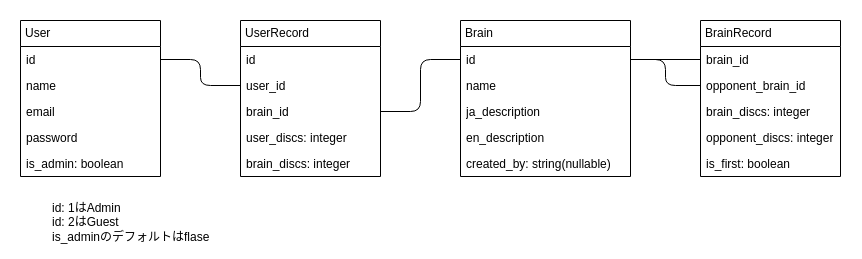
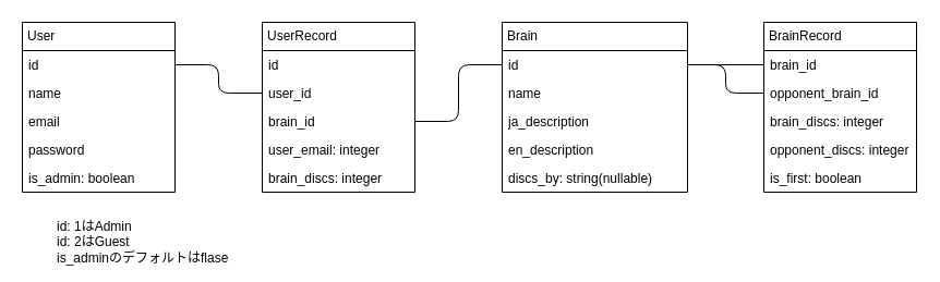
  <mxCell id="0" />
  <mxCell id="1" parent="0" />
  <mxCell id="2" value="User" style="swimlane;fontStyle=0;childLayout=stackLayout;horizontal=1;startSize=26;fillColor=none;horizontalStack=0;resizeParent=1;resizeParentMax=0;resizeLast=0;collapsible=1;marginBottom=0;whiteSpace=wrap;html=1;strokeColor=default;strokeWidth=1;align=left;verticalAlign=middle;spacingLeft=3;spacingRight=3;spacingTop=-1;fontFamily=Helvetica;fontSize=12;fontColor=default;labelBackgroundColor=default;" parent="1" vertex="1"><mxGeometry x="20" y="20" width="140" height="156" as="geometry" /></mxCell>
  <mxCell id="3" value="id" style="text;strokeColor=none;fillColor=none;align=left;verticalAlign=top;spacingLeft=4;spacingRight=4;overflow=hidden;rotatable=0;points=[[0,0.5],[1,0.5]];portConstraint=eastwest;whiteSpace=wrap;html=1;fontFamily=Helvetica;fontSize=12;fontColor=default;labelBackgroundColor=default;" parent="2" vertex="1"><mxGeometry y="26" width="140" height="26" as="geometry" /></mxCell>
  <mxCell id="4" value="name" style="text;strokeColor=none;fillColor=none;align=left;verticalAlign=top;spacingLeft=4;spacingRight=4;overflow=hidden;rotatable=0;points=[[0,0.5],[1,0.5]];portConstraint=eastwest;whiteSpace=wrap;html=1;fontFamily=Helvetica;fontSize=12;fontColor=default;labelBackgroundColor=default;" parent="2" vertex="1"><mxGeometry y="52" width="140" height="26" as="geometry" /></mxCell>
  <mxCell id="5" value="email" style="text;strokeColor=none;fillColor=none;align=left;verticalAlign=top;spacingLeft=4;spacingRight=4;overflow=hidden;rotatable=0;points=[[0,0.5],[1,0.5]];portConstraint=eastwest;whiteSpace=wrap;html=1;fontFamily=Helvetica;fontSize=12;fontColor=default;labelBackgroundColor=default;" parent="2" vertex="1"><mxGeometry y="78" width="140" height="26" as="geometry" /></mxCell>
  <mxCell id="6" value="password" style="text;strokeColor=none;fillColor=none;align=left;verticalAlign=top;spacingLeft=4;spacingRight=4;overflow=hidden;rotatable=0;points=[[0,0.5],[1,0.5]];portConstraint=eastwest;whiteSpace=wrap;html=1;fontFamily=Helvetica;fontSize=12;fontColor=default;labelBackgroundColor=default;" parent="2" vertex="1"><mxGeometry y="104" width="140" height="26" as="geometry" /></mxCell>
  <mxCell id="7" value="is_admin: boolean" style="text;strokeColor=none;fillColor=none;align=left;verticalAlign=top;spacingLeft=4;spacingRight=4;overflow=hidden;rotatable=0;points=[[0,0.5],[1,0.5]];portConstraint=eastwest;whiteSpace=wrap;html=1;fontFamily=Helvetica;fontSize=12;fontColor=default;labelBackgroundColor=default;" parent="2" vertex="1"><mxGeometry y="130" width="140" height="26" as="geometry" /></mxCell>
  <mxCell id="8" value="UserRecord" style="swimlane;fontStyle=0;childLayout=stackLayout;horizontal=1;startSize=26;fillColor=none;horizontalStack=0;resizeParent=1;resizeParentMax=0;resizeLast=0;collapsible=1;marginBottom=0;whiteSpace=wrap;html=1;strokeColor=default;strokeWidth=1;align=left;verticalAlign=middle;spacingLeft=3;spacingRight=3;spacingTop=-1;fontFamily=Helvetica;fontSize=12;fontColor=default;labelBackgroundColor=default;" parent="1" vertex="1"><mxGeometry x="240" y="20" width="140" height="156" as="geometry" /></mxCell>
  <mxCell id="9" value="id" style="text;strokeColor=none;fillColor=none;align=left;verticalAlign=top;spacingLeft=4;spacingRight=4;overflow=hidden;rotatable=0;points=[[0,0.5],[1,0.5]];portConstraint=eastwest;whiteSpace=wrap;html=1;fontFamily=Helvetica;fontSize=12;fontColor=default;labelBackgroundColor=default;" parent="8" vertex="1"><mxGeometry y="26" width="140" height="26" as="geometry" /></mxCell>
  <mxCell id="10" value="user_id" style="text;strokeColor=none;fillColor=none;align=left;verticalAlign=top;spacingLeft=4;spacingRight=4;overflow=hidden;rotatable=0;points=[[0,0.5],[1,0.5]];portConstraint=eastwest;whiteSpace=wrap;html=1;fontFamily=Helvetica;fontSize=12;fontColor=default;labelBackgroundColor=default;" parent="8" vertex="1"><mxGeometry y="52" width="140" height="26" as="geometry" /></mxCell>
  <mxCell id="11" value="brain_id" style="text;strokeColor=none;fillColor=none;align=left;verticalAlign=top;spacingLeft=4;spacingRight=4;overflow=hidden;rotatable=0;points=[[0,0.5],[1,0.5]];portConstraint=eastwest;whiteSpace=wrap;html=1;fontFamily=Helvetica;fontSize=12;fontColor=default;labelBackgroundColor=default;" parent="8" vertex="1"><mxGeometry y="78" width="140" height="26" as="geometry" /></mxCell>
- <mxCell id="12" value="user_discs: integer" style="text;strokeColor=none;fillColor=none;align=left;verticalAlign=top;spacingLeft=4;spacingRight=4;overflow=hidden;rotatable=0;points=[[0,0.5],[1,0.5]];portConstraint=eastwest;whiteSpace=wrap;html=1;fontFamily=Helvetica;fontSize=12;fontColor=default;labelBackgroundColor=default;" parent="8" vertex="1"><mxGeometry y="104" width="140" height="26" as="geometry" /></mxCell>
+ <mxCell id="12" value="user_email: integer" style="text;strokeColor=none;fillColor=none;align=left;verticalAlign=top;spacingLeft=4;spacingRight=4;overflow=hidden;rotatable=0;points=[[0,0.5],[1,0.5]];portConstraint=eastwest;whiteSpace=wrap;html=1;fontFamily=Helvetica;fontSize=12;fontColor=default;labelBackgroundColor=default;" parent="8" vertex="1"><mxGeometry y="104" width="140" height="26" as="geometry" /></mxCell>
  <mxCell id="13" value="brain_discs: integer" style="text;strokeColor=none;fillColor=none;align=left;verticalAlign=top;spacingLeft=4;spacingRight=4;overflow=hidden;rotatable=0;points=[[0,0.5],[1,0.5]];portConstraint=eastwest;whiteSpace=wrap;html=1;fontFamily=Helvetica;fontSize=12;fontColor=default;labelBackgroundColor=default;" parent="8" vertex="1"><mxGeometry y="130" width="140" height="26" as="geometry" /></mxCell>
  <mxCell id="14" value="Brain" style="swimlane;fontStyle=0;childLayout=stackLayout;horizontal=1;startSize=26;fillColor=none;horizontalStack=0;resizeParent=1;resizeParentMax=0;resizeLast=0;collapsible=1;marginBottom=0;whiteSpace=wrap;html=1;strokeColor=default;strokeWidth=1;align=left;verticalAlign=middle;spacingLeft=3;spacingRight=3;spacingTop=-1;fontFamily=Helvetica;fontSize=12;fontColor=default;labelBackgroundColor=default;" parent="1" vertex="1"><mxGeometry x="460" y="20" width="170" height="156" as="geometry" /></mxCell>
  <mxCell id="15" value="id" style="text;strokeColor=none;fillColor=none;align=left;verticalAlign=top;spacingLeft=4;spacingRight=4;overflow=hidden;rotatable=0;points=[[0,0.5],[1,0.5]];portConstraint=eastwest;whiteSpace=wrap;html=1;fontFamily=Helvetica;fontSize=12;fontColor=default;labelBackgroundColor=default;" parent="14" vertex="1"><mxGeometry y="26" width="170" height="26" as="geometry" /></mxCell>
  <mxCell id="16" value="name" style="text;strokeColor=none;fillColor=none;align=left;verticalAlign=top;spacingLeft=4;spacingRight=4;overflow=hidden;rotatable=0;points=[[0,0.5],[1,0.5]];portConstraint=eastwest;whiteSpace=wrap;html=1;fontFamily=Helvetica;fontSize=12;fontColor=default;labelBackgroundColor=default;" parent="14" vertex="1"><mxGeometry y="52" width="170" height="26" as="geometry" /></mxCell>
  <mxCell id="17" value="ja_description" style="text;strokeColor=none;fillColor=none;align=left;verticalAlign=top;spacingLeft=4;spacingRight=4;overflow=hidden;rotatable=0;points=[[0,0.5],[1,0.5]];portConstraint=eastwest;whiteSpace=wrap;html=1;fontFamily=Helvetica;fontSize=12;fontColor=default;labelBackgroundColor=default;" parent="14" vertex="1"><mxGeometry y="78" width="170" height="26" as="geometry" /></mxCell>
  <mxCell id="18" value="en_description" style="text;strokeColor=none;fillColor=none;align=left;verticalAlign=top;spacingLeft=4;spacingRight=4;overflow=hidden;rotatable=0;points=[[0,0.5],[1,0.5]];portConstraint=eastwest;whiteSpace=wrap;html=1;fontFamily=Helvetica;fontSize=12;fontColor=default;labelBackgroundColor=default;" parent="14" vertex="1"><mxGeometry y="104" width="170" height="26" as="geometry" /></mxCell>
- <mxCell id="19" value="created_by: string(nullable)" style="text;strokeColor=none;fillColor=none;align=left;verticalAlign=top;spacingLeft=4;spacingRight=4;overflow=hidden;rotatable=0;points=[[0,0.5],[1,0.5]];portConstraint=eastwest;whiteSpace=wrap;html=1;fontFamily=Helvetica;fontSize=12;fontColor=default;labelBackgroundColor=default;" parent="14" vertex="1"><mxGeometry y="130" width="170" height="26" as="geometry" /></mxCell>
+ <mxCell id="19" value="discs_by: string(nullable)" style="text;strokeColor=none;fillColor=none;align=left;verticalAlign=top;spacingLeft=4;spacingRight=4;overflow=hidden;rotatable=0;points=[[0,0.5],[1,0.5]];portConstraint=eastwest;whiteSpace=wrap;html=1;fontFamily=Helvetica;fontSize=12;fontColor=default;labelBackgroundColor=default;" parent="14" vertex="1"><mxGeometry y="130" width="170" height="26" as="geometry" /></mxCell>
  <mxCell id="20" value="BrainRecord" style="swimlane;fontStyle=0;childLayout=stackLayout;horizontal=1;startSize=26;fillColor=none;horizontalStack=0;resizeParent=1;resizeParentMax=0;resizeLast=0;collapsible=1;marginBottom=0;whiteSpace=wrap;html=1;strokeColor=default;strokeWidth=1;align=left;verticalAlign=middle;spacingLeft=3;spacingRight=3;spacingTop=-1;fontFamily=Helvetica;fontSize=12;fontColor=default;labelBackgroundColor=default;" parent="1" vertex="1"><mxGeometry x="700" y="20" width="140" height="156" as="geometry" /></mxCell>
  <mxCell id="21" value="brain_id" style="text;strokeColor=none;fillColor=none;align=left;verticalAlign=top;spacingLeft=4;spacingRight=4;overflow=hidden;rotatable=0;points=[[0,0.5],[1,0.5]];portConstraint=eastwest;whiteSpace=wrap;html=1;fontFamily=Helvetica;fontSize=12;fontColor=default;labelBackgroundColor=default;" parent="20" vertex="1"><mxGeometry y="26" width="140" height="26" as="geometry" /></mxCell>
  <mxCell id="22" value="opponent_brain_id" style="text;strokeColor=none;fillColor=none;align=left;verticalAlign=top;spacingLeft=4;spacingRight=4;overflow=hidden;rotatable=0;points=[[0,0.5],[1,0.5]];portConstraint=eastwest;whiteSpace=wrap;html=1;fontFamily=Helvetica;fontSize=12;fontColor=default;labelBackgroundColor=default;" parent="20" vertex="1"><mxGeometry y="52" width="140" height="26" as="geometry" /></mxCell>
  <mxCell id="23" value="brain_discs: integer" style="text;strokeColor=none;fillColor=none;align=left;verticalAlign=top;spacingLeft=4;spacingRight=4;overflow=hidden;rotatable=0;points=[[0,0.5],[1,0.5]];portConstraint=eastwest;whiteSpace=wrap;html=1;fontFamily=Helvetica;fontSize=12;fontColor=default;labelBackgroundColor=default;" parent="20" vertex="1"><mxGeometry y="78" width="140" height="26" as="geometry" /></mxCell>
  <mxCell id="24" value="opponent_discs: integer" style="text;strokeColor=none;fillColor=none;align=left;verticalAlign=top;spacingLeft=4;spacingRight=4;overflow=hidden;rotatable=0;points=[[0,0.5],[1,0.5]];portConstraint=eastwest;whiteSpace=wrap;html=1;fontFamily=Helvetica;fontSize=12;fontColor=default;labelBackgroundColor=default;" parent="20" vertex="1"><mxGeometry y="104" width="140" height="26" as="geometry" /></mxCell>
  <mxCell id="25" value="is_first: boolean" style="text;strokeColor=none;fillColor=none;align=left;verticalAlign=top;spacingLeft=4;spacingRight=4;overflow=hidden;rotatable=0;points=[[0,0.5],[1,0.5]];portConstraint=eastwest;whiteSpace=wrap;html=1;fontFamily=Helvetica;fontSize=12;fontColor=default;labelBackgroundColor=default;" vertex="1" parent="20"><mxGeometry y="130" width="140" height="26" as="geometry" /></mxCell>
  <mxCell id="26" style="edgeStyle=orthogonalEdgeStyle;rounded=1;orthogonalLoop=1;jettySize=auto;html=1;exitX=1;exitY=0.5;exitDx=0;exitDy=0;entryX=0;entryY=0.5;entryDx=0;entryDy=0;fontFamily=Helvetica;fontSize=12;fontColor=default;labelBackgroundColor=default;startArrow=none;startFill=0;endArrow=none;endFill=0;" parent="1" source="3" target="10" edge="1"><mxGeometry relative="1" as="geometry" /></mxCell>
  <mxCell id="27" style="edgeStyle=orthogonalEdgeStyle;rounded=1;orthogonalLoop=1;jettySize=auto;html=1;exitX=1;exitY=0.5;exitDx=0;exitDy=0;entryX=0;entryY=0.5;entryDx=0;entryDy=0;fontFamily=Helvetica;fontSize=12;fontColor=default;labelBackgroundColor=default;endArrow=none;endFill=0;" parent="1" source="11" target="15" edge="1"><mxGeometry relative="1" as="geometry" /></mxCell>
  <mxCell id="28" style="edgeStyle=orthogonalEdgeStyle;rounded=0;orthogonalLoop=1;jettySize=auto;html=1;exitX=1;exitY=0.5;exitDx=0;exitDy=0;entryX=0;entryY=0.5;entryDx=0;entryDy=0;fontFamily=Helvetica;fontSize=12;fontColor=default;labelBackgroundColor=default;endArrow=none;endFill=0;" parent="1" source="15" target="21" edge="1"><mxGeometry relative="1" as="geometry"><Array as="points"><mxPoint x="630" y="59" /><mxPoint x="630" y="59" /></Array></mxGeometry></mxCell>
  <mxCell id="29" style="edgeStyle=orthogonalEdgeStyle;html=1;exitX=1;exitY=0.5;exitDx=0;exitDy=0;entryX=0;entryY=0.5;entryDx=0;entryDy=0;endArrow=none;endFill=0;rounded=1;" edge="1" parent="1" source="15" target="22"><mxGeometry relative="1" as="geometry" /></mxCell>
  <mxCell id="30" value="id: 1はAdmin&lt;br&gt;id: 2はGuest&lt;br&gt;is_adminのデフォルトはflase" style="text;html=1;strokeColor=none;fillColor=none;align=left;verticalAlign=middle;whiteSpace=wrap;rounded=0;" vertex="1" parent="1"><mxGeometry x="50" y="207" width="170" height="30" as="geometry" /></mxCell>
